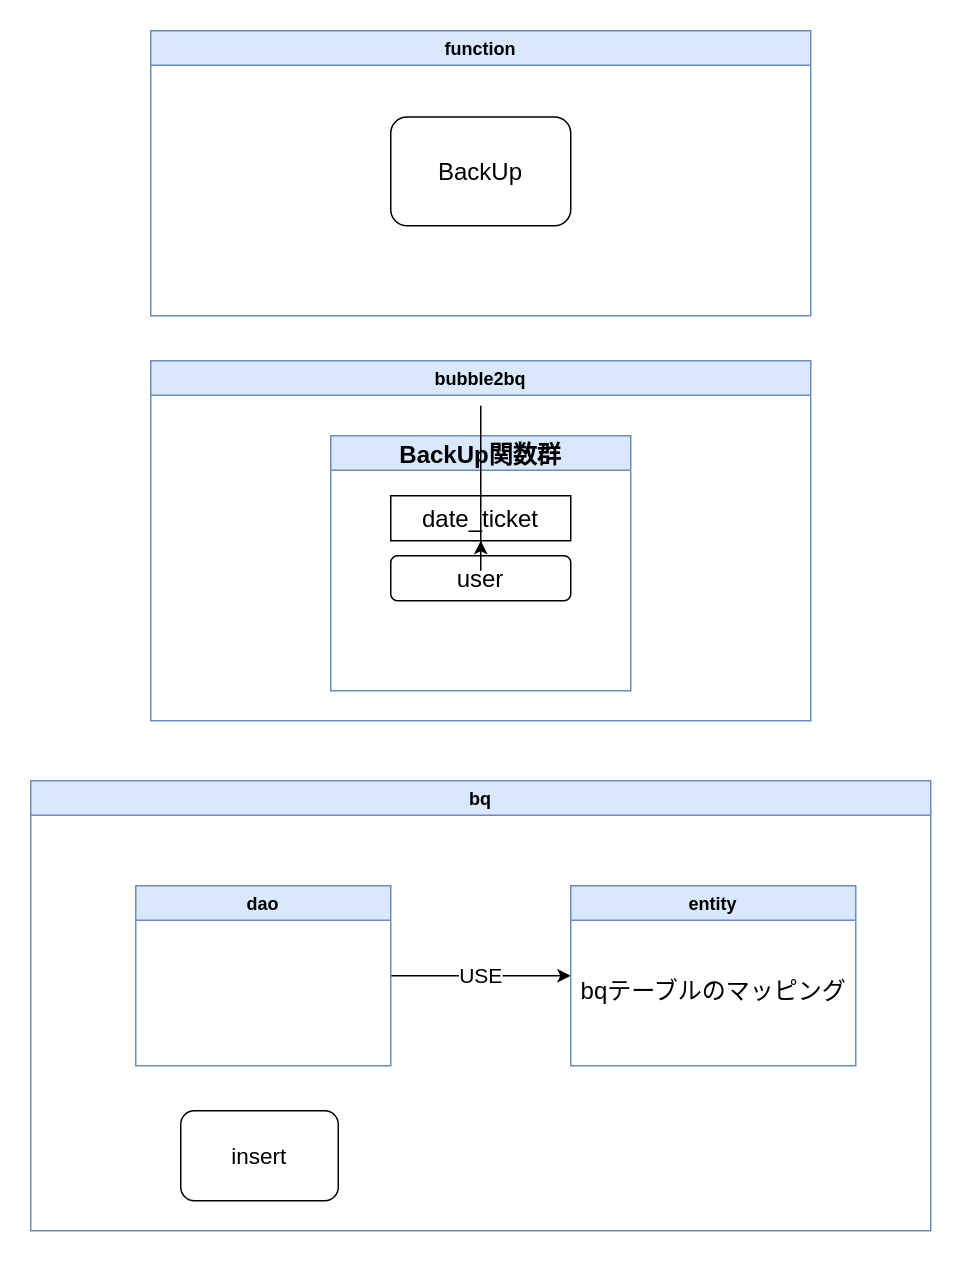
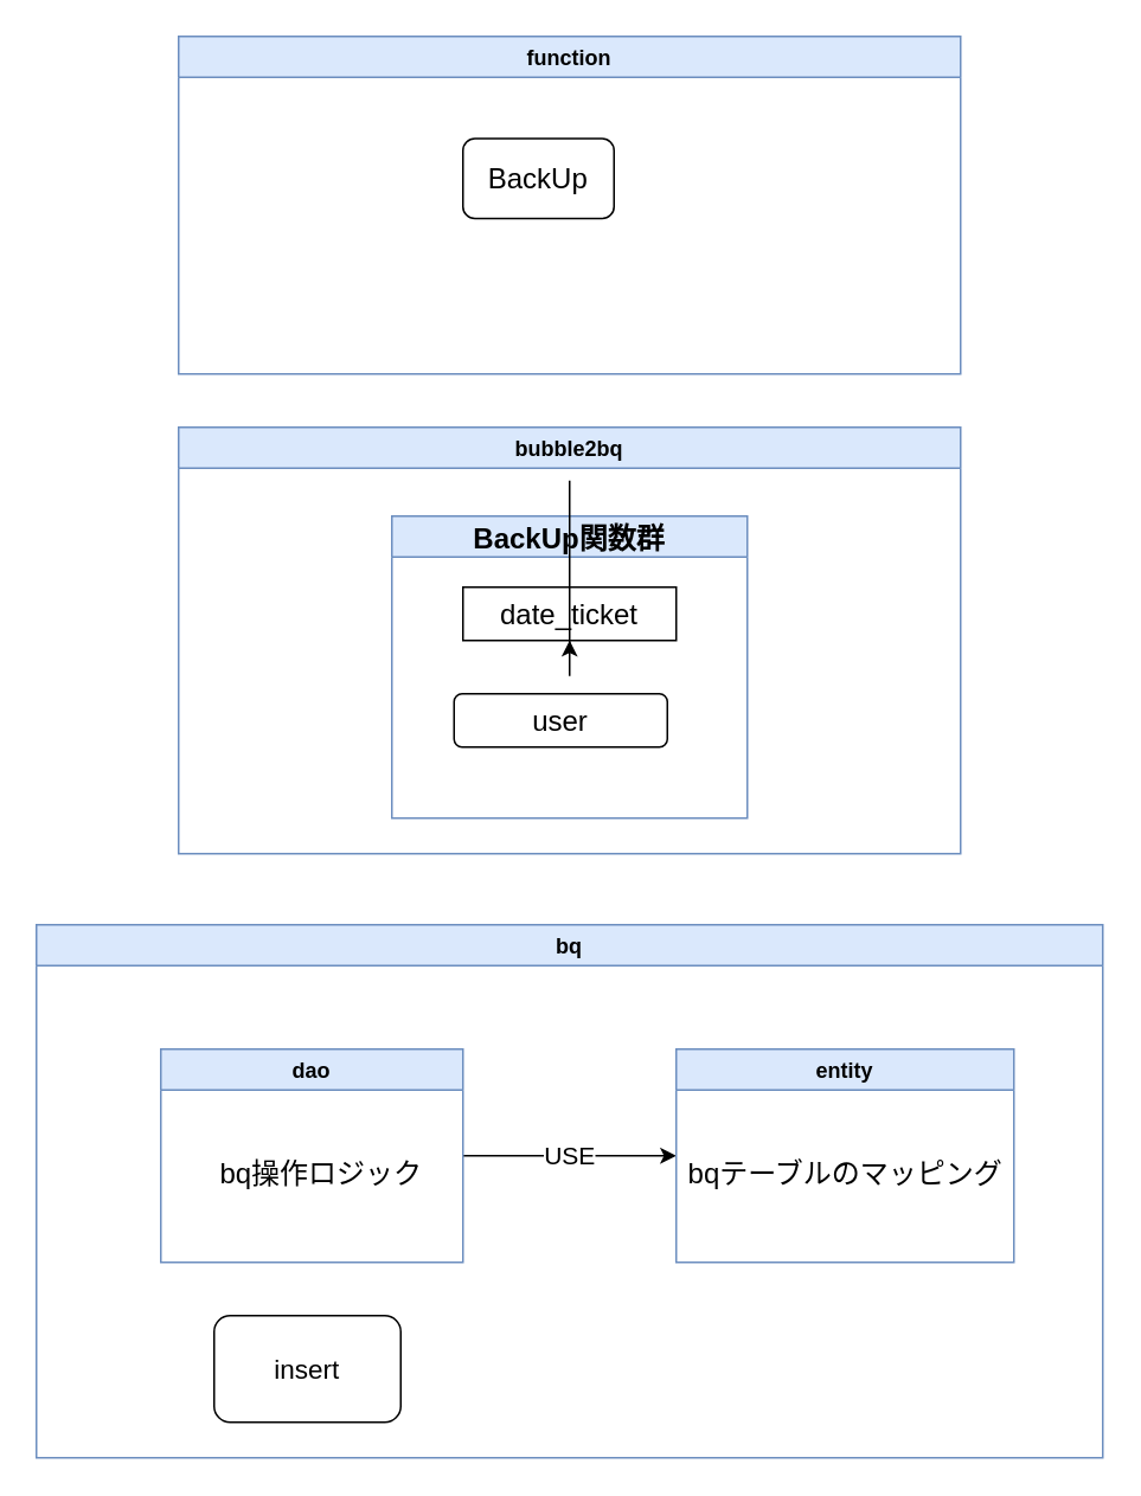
  <mxCell id="0" />
  <mxCell id="1" parent="0" />
  <mxCell id="2" value="function" style="swimlane;startSize=23;fillColor=#dae8fc;strokeColor=#6c8ebf;" vertex="1" parent="1"><mxGeometry x="100" y="20" width="440" height="190" as="geometry" /></mxCell>
- <mxCell id="3" value="BackUp" style="rounded=1;whiteSpace=wrap;html=1;fontSize=16;" vertex="1" parent="2"><mxGeometry x="160" y="57.5" width="120" height="72.5" as="geometry" /></mxCell>
+ <mxCell id="3" value="BackUp" style="rounded=1;whiteSpace=wrap;html=1;fontSize=16;" vertex="1" parent="2"><mxGeometry x="160" y="57.5" width="85" height="45" as="geometry" /></mxCell>
  <mxCell id="4" value="bubble2bq" style="swimlane;fillColor=#dae8fc;strokeColor=#6c8ebf;" vertex="1" parent="1"><mxGeometry x="100" y="240" width="440" height="240" as="geometry" /></mxCell>
  <mxCell id="5" value="BackUp関数群" style="swimlane;fontSize=16;fillColor=#dae8fc;strokeColor=#6c8ebf;" vertex="1" parent="4"><mxGeometry x="120" y="50" width="200" height="170" as="geometry" /></mxCell>
  <mxCell id="6" value="date_ticket" style="whiteSpace=wrap;html=1;fontSize=16;rounded=0;" vertex="1" parent="5"><mxGeometry x="40" y="40" width="120" height="30" as="geometry" /></mxCell>
- <mxCell id="7" value="user" style="rounded=1;whiteSpace=wrap;html=1;fontSize=16;" vertex="1" parent="5"><mxGeometry x="40" y="80" width="120" height="30" as="geometry" /></mxCell>
+ <mxCell id="7" value="user" style="rounded=1;whiteSpace=wrap;html=1;fontSize=16;" vertex="1" parent="5"><mxGeometry x="35" y="100" width="120" height="30" as="geometry" /></mxCell>
  <mxCell id="8" value="bq" style="swimlane;fillColor=#dae8fc;strokeColor=#6c8ebf;" vertex="1" parent="1"><mxGeometry x="20" y="520" width="600" height="300" as="geometry" /></mxCell>
  <mxCell id="9" value="USE" style="edgeStyle=orthogonalEdgeStyle;rounded=0;orthogonalLoop=1;jettySize=auto;html=1;exitX=1;exitY=0.5;exitDx=0;exitDy=0;entryX=0;entryY=0.5;entryDx=0;entryDy=0;fontSize=14;" edge="1" parent="8" source="10" target="12"><mxGeometry relative="1" as="geometry" /></mxCell>
  <mxCell id="10" value="dao" style="swimlane;startSize=23;fillColor=#dae8fc;strokeColor=#6c8ebf;" vertex="1" parent="8"><mxGeometry x="70" y="70" width="170" height="120" as="geometry" /></mxCell>
+ <mxCell id="11" value="&lt;font style=&quot;font-size: 16px&quot;&gt;bq操作ロジック&lt;/font&gt;" style="text;html=1;align=center;verticalAlign=middle;resizable=0;points=[];autosize=1;strokeColor=none;fillColor=none;fontSize=14;" vertex="1" parent="10"><mxGeometry x="25" y="60" width="130" height="20" as="geometry" /></mxCell>
  <mxCell id="12" value="entity" style="swimlane;startSize=23;fillColor=#dae8fc;strokeColor=#6c8ebf;" vertex="1" parent="8"><mxGeometry x="360" y="70" width="190" height="120" as="geometry" /></mxCell>
  <mxCell id="13" value="&lt;div&gt;&lt;font style=&quot;font-size: 16px&quot;&gt;bqテーブルのマッピング&lt;/font&gt;&lt;/div&gt;" style="text;html=1;align=center;verticalAlign=middle;resizable=0;points=[];autosize=1;strokeColor=none;fillColor=none;" vertex="1" parent="12"><mxGeometry y="60" width="190" height="20" as="geometry" /></mxCell>
  <mxCell id="14" value="&lt;font style=&quot;font-size: 15px&quot;&gt;insert&lt;/font&gt;" style="rounded=1;whiteSpace=wrap;html=1;" vertex="1" parent="8"><mxGeometry x="100" y="220" width="105" height="60" as="geometry" /></mxCell>
  <mxCell id="15" style="edgeStyle=orthogonalEdgeStyle;rounded=0;orthogonalLoop=1;jettySize=auto;html=1;fontSize=16;" edge="1" parent="1" source="5" target="6"><mxGeometry relative="1" as="geometry" /></mxCell>
